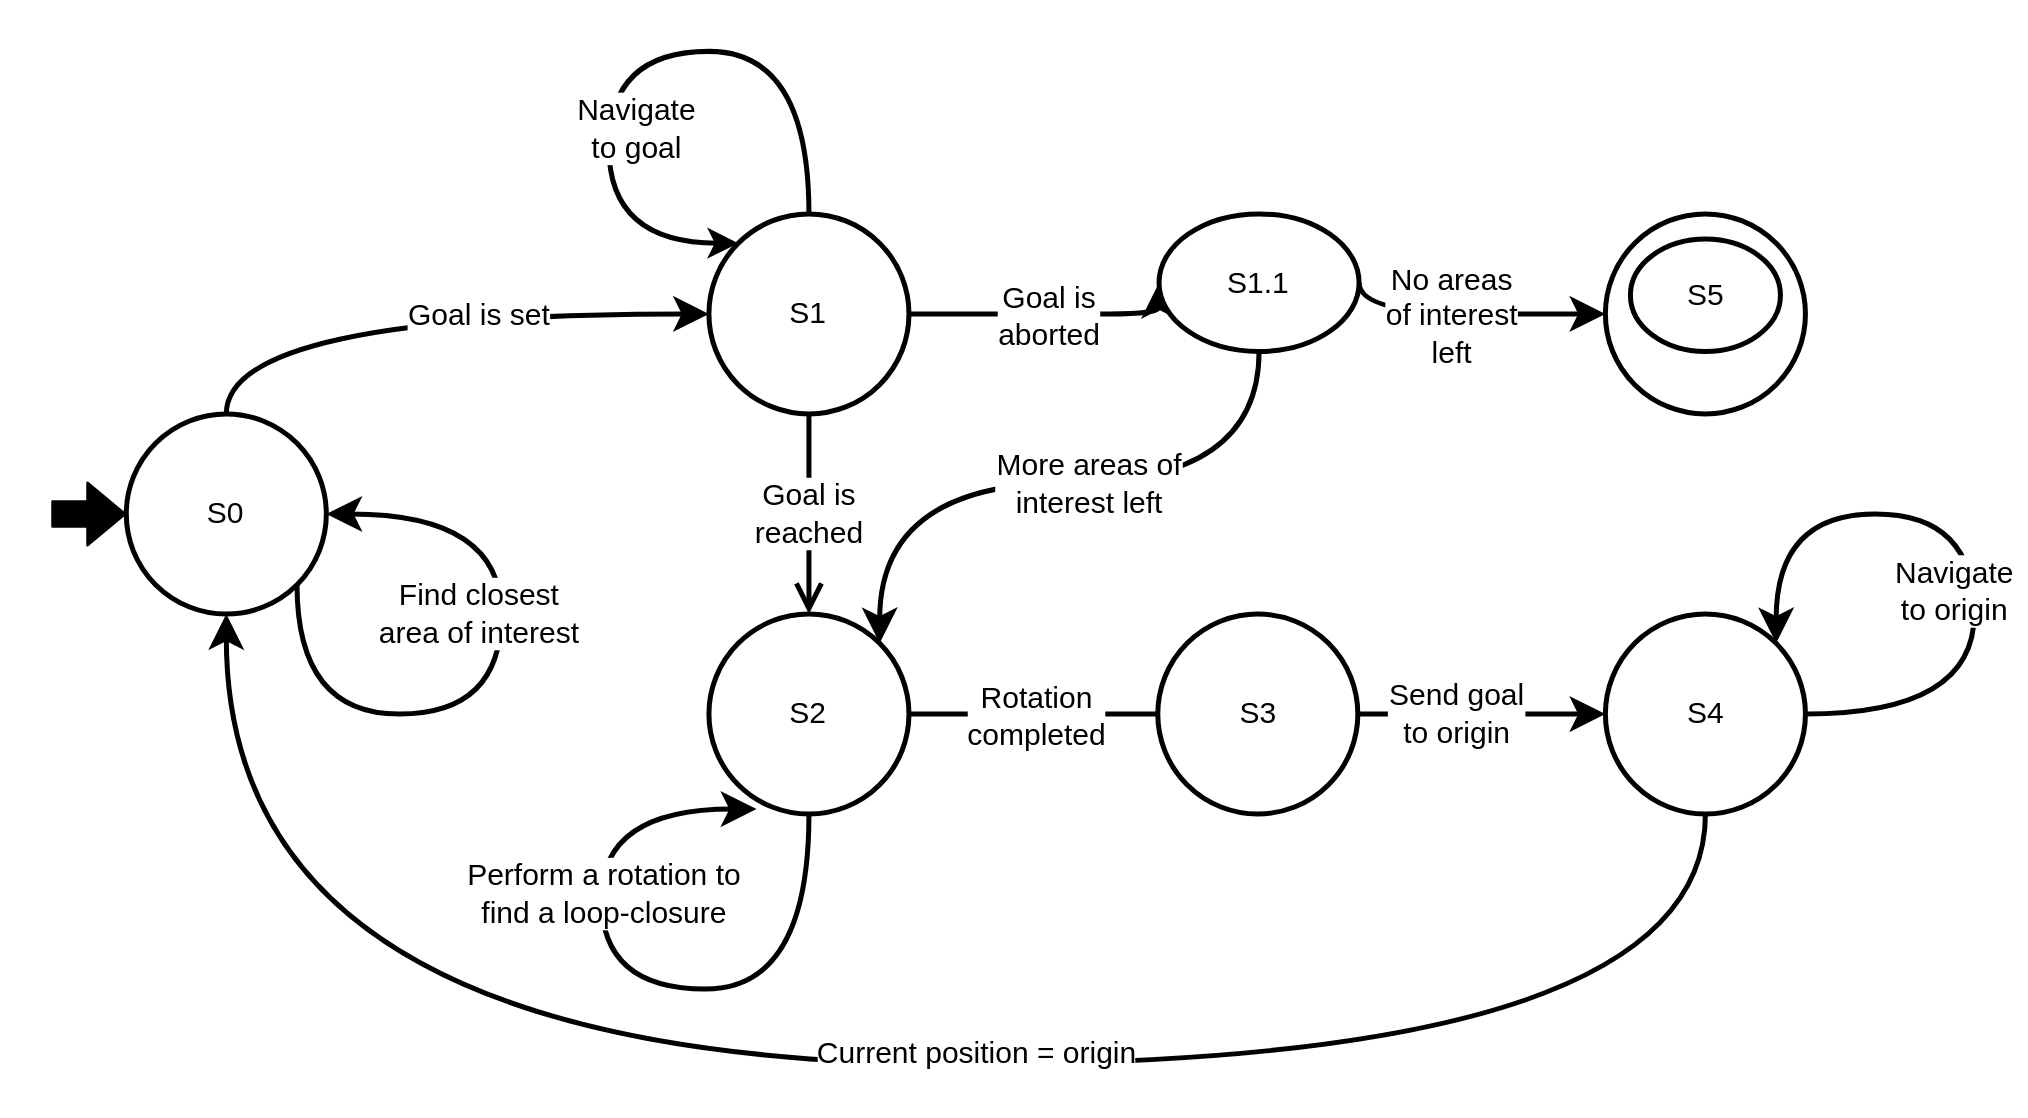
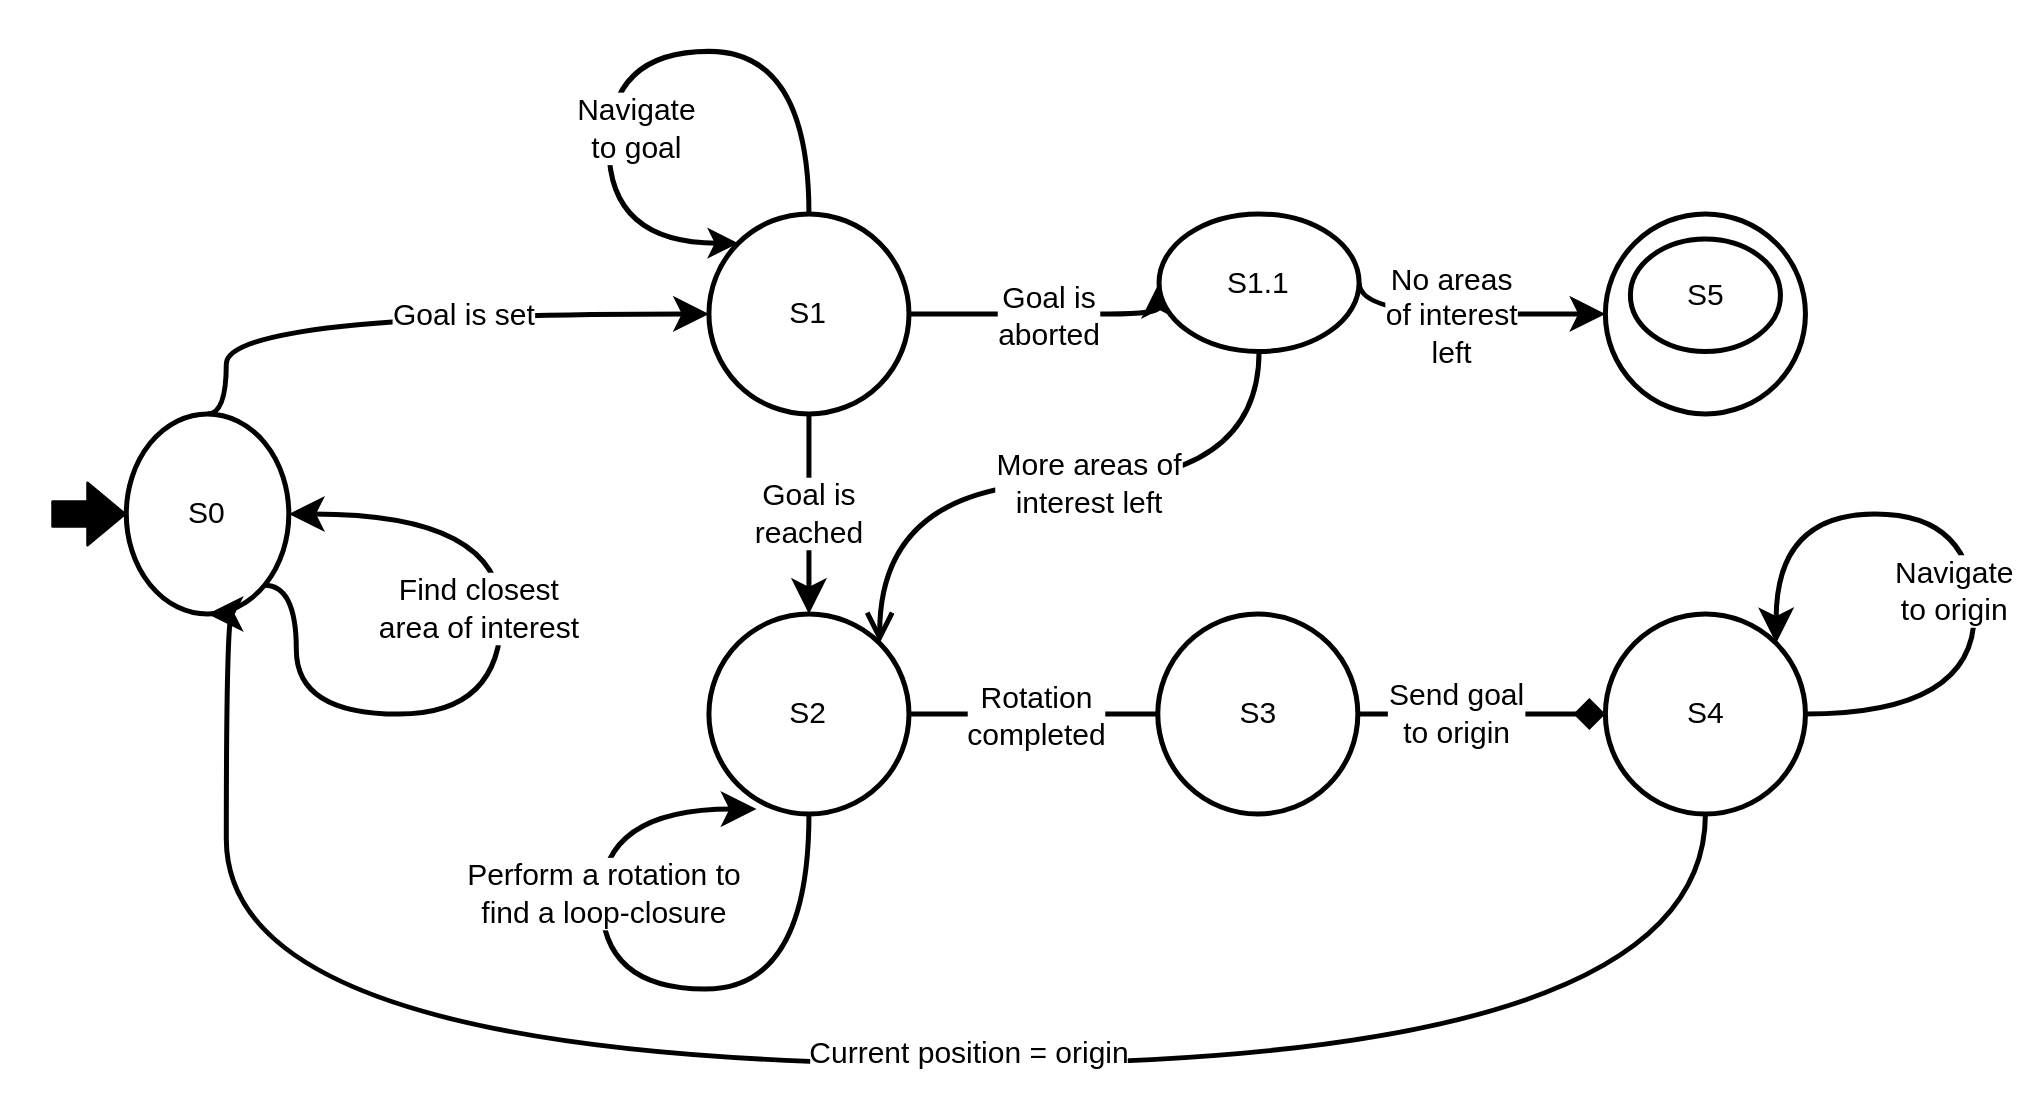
  <mxCell id="0" />
  <mxCell id="1" parent="0" />
  <mxCell id="2" value="" style="ellipse;whiteSpace=wrap;html=1;aspect=fixed;strokeWidth=2;" parent="1" vertex="1"><mxGeometry x="641.5" y="85" width="80" height="80" as="geometry" /></mxCell>
  <mxCell id="3" style="edgeStyle=orthogonalEdgeStyle;orthogonalLoop=1;jettySize=auto;html=1;exitX=0.5;exitY=0;exitDx=0;exitDy=0;entryX=0;entryY=0.5;entryDx=0;entryDy=0;curved=1;endSize=8;strokeWidth=2;" parent="1" source="5" target="10" edge="1"><mxGeometry relative="1" as="geometry"><mxPoint x="260" y="310" as="sourcePoint" /><Array as="points"><mxPoint x="90" y="125" /></Array></mxGeometry></mxCell>
  <mxCell id="4" value="Goal is set" style="text;html=1;resizable=0;points=[];align=center;verticalAlign=middle;labelBackgroundColor=#ffffff;" parent="3" vertex="1" connectable="0"><mxGeometry x="-0.452" y="-20" relative="1" as="geometry"><mxPoint x="76" y="-20" as="offset" /></mxGeometry></mxCell>
- <mxCell id="5" value="S0" style="ellipse;whiteSpace=wrap;html=1;aspect=fixed;strokeWidth=2;" parent="1" vertex="1"><mxGeometry x="50" y="165" width="80" height="80" as="geometry" /></mxCell>
+ <mxCell id="5" value="S0" style="ellipse;whiteSpace=wrap;html=1;aspect=fixed;strokeWidth=2;" parent="1" vertex="1"><mxGeometry x="50" y="165" width="65" height="80" as="geometry" /></mxCell>
  <mxCell id="6" value="S5" style="ellipse;whiteSpace=wrap;html=1;aspect=fixed;strokeWidth=2;" parent="1" vertex="1"><mxGeometry x="651.5" y="95" width="60" height="45" as="geometry" /></mxCell>
  <mxCell id="7" value="" style="edgeStyle=orthogonalEdgeStyle;curved=1;orthogonalLoop=1;jettySize=auto;html=1;fillColor=#000000;exitX=1;exitY=0.5;exitDx=0;exitDy=0;entryX=0;entryY=0.5;entryDx=0;entryDy=0;endSize=8;strokeWidth=2;" parent="1" source="10" target="15" edge="1"><mxGeometry relative="1" as="geometry"><Array as="points"><mxPoint x="423" y="125" /><mxPoint x="423" y="125" /></Array></mxGeometry></mxCell>
  <mxCell id="8" value="Goal is&lt;br&gt;aborted" style="text;html=1;resizable=0;points=[];align=center;verticalAlign=middle;labelBackgroundColor=#ffffff;" parent="7" vertex="1" connectable="0"><mxGeometry x="-0.2" y="-3" relative="1" as="geometry"><mxPoint x="10" y="-3" as="offset" /></mxGeometry></mxCell>
- <mxCell id="9" value="&lt;font style=&quot;font-size: 12px&quot;&gt;Goal is&lt;br&gt;reached&lt;br&gt;&lt;/font&gt;" style="edgeStyle=orthogonalEdgeStyle;curved=1;orthogonalLoop=1;jettySize=auto;html=1;startArrow=none;startFill=0;endArrow=open;endFill=1;fillColor=#000000;endSize=8;strokeWidth=2;" parent="1" source="10" target="23" edge="1"><mxGeometry relative="1" as="geometry"><Array as="points"><mxPoint x="323" y="225" /><mxPoint x="323" y="225" /></Array></mxGeometry></mxCell>
+ <mxCell id="9" value="&lt;font style=&quot;font-size: 12px&quot;&gt;Goal is&lt;br&gt;reached&lt;br&gt;&lt;/font&gt;" style="edgeStyle=orthogonalEdgeStyle;curved=1;orthogonalLoop=1;jettySize=auto;html=1;startArrow=none;startFill=0;endArrow=classic;endFill=1;fillColor=#000000;endSize=8;strokeWidth=2;" parent="1" source="10" target="23" edge="1"><mxGeometry relative="1" as="geometry"><Array as="points"><mxPoint x="323" y="225" /><mxPoint x="323" y="225" /></Array></mxGeometry></mxCell>
  <mxCell id="10" value="S1" style="ellipse;whiteSpace=wrap;html=1;aspect=fixed;strokeWidth=2;" parent="1" vertex="1"><mxGeometry x="283" y="85" width="80" height="80" as="geometry" /></mxCell>
  <mxCell id="11" style="edgeStyle=orthogonalEdgeStyle;curved=1;orthogonalLoop=1;jettySize=auto;html=1;entryX=0;entryY=0.5;entryDx=0;entryDy=0;fillColor=#000000;exitX=1;exitY=0.5;exitDx=0;exitDy=0;endSize=8;strokeWidth=2;" parent="1" source="15" target="2" edge="1"><mxGeometry relative="1" as="geometry"><Array as="points"><mxPoint x="640" y="125" /><mxPoint x="640" y="125" /></Array><mxPoint x="590" y="115" as="sourcePoint" /></mxGeometry></mxCell>
  <mxCell id="12" value="&lt;div&gt;No areas&lt;br&gt;of interest&lt;br&gt;left&lt;/div&gt;" style="text;html=1;resizable=0;points=[];align=center;verticalAlign=middle;labelBackgroundColor=#ffffff;" parent="11" vertex="1" connectable="0"><mxGeometry x="-0.041" y="3" relative="1" as="geometry"><mxPoint x="-4" y="3" as="offset" /></mxGeometry></mxCell>
- <mxCell id="13" style="edgeStyle=orthogonalEdgeStyle;orthogonalLoop=1;jettySize=auto;html=1;exitX=0.5;exitY=1;exitDx=0;exitDy=0;entryX=1;entryY=0;entryDx=0;entryDy=0;curved=1;endSize=8;strokeWidth=2;" edge="1" parent="1" source="15" target="23"><mxGeometry relative="1" as="geometry" /></mxCell>
+ <mxCell id="13" style="edgeStyle=orthogonalEdgeStyle;orthogonalLoop=1;jettySize=auto;html=1;exitX=0.5;exitY=1;exitDx=0;exitDy=0;entryX=1;entryY=0;entryDx=0;entryDy=0;curved=1;endSize=8;strokeWidth=2;endArrow=open;" edge="1" parent="1" source="15" target="23"><mxGeometry relative="1" as="geometry" /></mxCell>
  <mxCell id="14" value="More areas of&lt;br&gt;interest left" style="text;html=1;align=center;verticalAlign=middle;resizable=0;points=[];;labelBackgroundColor=#ffffff;" vertex="1" connectable="0" parent="13"><mxGeometry x="-0.281" y="20" relative="1" as="geometry"><mxPoint x="-25" y="-20" as="offset" /></mxGeometry></mxCell>
  <mxCell id="15" value="S1.1" style="ellipse;whiteSpace=wrap;html=1;aspect=fixed;strokeWidth=2;" parent="1" vertex="1"><mxGeometry x="463" y="85" width="80" height="55" as="geometry" /></mxCell>
  <mxCell id="16" style="edgeStyle=orthogonalEdgeStyle;curved=1;orthogonalLoop=1;jettySize=auto;html=1;exitX=1;exitY=1;exitDx=0;exitDy=0;entryX=1;entryY=0.5;entryDx=0;entryDy=0;endSize=8;strokeWidth=2;" parent="1" source="5" target="5" edge="1"><mxGeometry relative="1" as="geometry"><Array as="points"><mxPoint x="118" y="285" /><mxPoint x="200" y="285" /><mxPoint x="200" y="205" /></Array></mxGeometry></mxCell>
  <mxCell id="17" value="Find closest&lt;br&gt;area of interest" style="text;html=1;resizable=0;points=[];align=center;verticalAlign=middle;labelBackgroundColor=#ffffff;" parent="16" vertex="1" connectable="0"><mxGeometry x="0.087" y="4" relative="1" as="geometry"><mxPoint x="-6" y="-20" as="offset" /></mxGeometry></mxCell>
  <mxCell id="18" style="edgeStyle=orthogonalEdgeStyle;curved=1;orthogonalLoop=1;jettySize=auto;html=1;exitX=0;exitY=0;exitDx=0;exitDy=0;entryX=0.5;entryY=0;entryDx=0;entryDy=0;startArrow=classic;startFill=1;endArrow=none;endFill=0;endSize=8;strokeWidth=2;" parent="1" source="10" target="10" edge="1"><mxGeometry relative="1" as="geometry"><Array as="points"><mxPoint x="243" y="97" /><mxPoint x="243" y="20" /><mxPoint x="323" y="20" /></Array></mxGeometry></mxCell>
  <mxCell id="19" value="Navigate&lt;br&gt;to goal" style="text;html=1;resizable=0;points=[];align=center;verticalAlign=middle;labelBackgroundColor=#ffffff;" parent="18" vertex="1" connectable="0"><mxGeometry x="-0.034" y="-9" relative="1" as="geometry"><mxPoint x="7" y="21" as="offset" /></mxGeometry></mxCell>
  <mxCell id="20" value="" style="shape=flexArrow;endArrow=classic;html=1;entryX=0;entryY=0.5;entryDx=0;entryDy=0;endWidth=14;endSize=4.67;fillColor=#000000;" parent="1" target="5" edge="1"><mxGeometry width="50" height="50" relative="1" as="geometry"><mxPoint x="20" y="205" as="sourcePoint" /><mxPoint x="-30" y="205" as="targetPoint" /></mxGeometry></mxCell>
  <mxCell id="21" value="" style="edgeStyle=orthogonalEdgeStyle;curved=1;orthogonalLoop=1;jettySize=auto;html=1;startArrow=none;startFill=0;endArrow=none;endFill=1;fillColor=#000000;entryX=0;entryY=0.5;entryDx=0;entryDy=0;endSize=8;strokeWidth=2;" parent="1" source="23" target="33" edge="1"><mxGeometry relative="1" as="geometry"><mxPoint x="450" y="285" as="targetPoint" /></mxGeometry></mxCell>
  <mxCell id="22" value="Rotation&lt;br&gt;completed" style="text;html=1;resizable=0;points=[];align=center;verticalAlign=middle;labelBackgroundColor=#ffffff;" parent="21" vertex="1" connectable="0"><mxGeometry x="-0.26" y="-4" relative="1" as="geometry"><mxPoint x="13" y="-4" as="offset" /></mxGeometry></mxCell>
  <mxCell id="23" value="S2" style="ellipse;whiteSpace=wrap;html=1;aspect=fixed;strokeWidth=2;" parent="1" vertex="1"><mxGeometry x="283" y="245" width="80" height="80" as="geometry" /></mxCell>
  <mxCell id="24" style="edgeStyle=orthogonalEdgeStyle;curved=1;orthogonalLoop=1;jettySize=auto;html=1;exitX=0.5;exitY=1;exitDx=0;exitDy=0;entryX=0.5;entryY=1;entryDx=0;entryDy=0;startArrow=none;startFill=0;endArrow=classic;endFill=1;fillColor=#000000;endSize=8;strokeWidth=2;" parent="1" source="26" target="5" edge="1"><mxGeometry relative="1" as="geometry"><Array as="points"><mxPoint x="682" y="425" /><mxPoint x="90" y="425" /></Array></mxGeometry></mxCell>
  <mxCell id="25" value="&lt;div&gt;Current position = origin&lt;/div&gt;" style="text;html=1;resizable=0;points=[];align=center;verticalAlign=middle;labelBackgroundColor=#ffffff;" parent="24" vertex="1" connectable="0"><mxGeometry x="-0.195" relative="1" as="geometry"><mxPoint x="-41" y="-5" as="offset" /></mxGeometry></mxCell>
  <mxCell id="26" value="S4" style="ellipse;whiteSpace=wrap;html=1;aspect=fixed;strokeWidth=2;" parent="1" vertex="1"><mxGeometry x="641.5" y="245" width="80" height="80" as="geometry" /></mxCell>
  <mxCell id="27" style="edgeStyle=orthogonalEdgeStyle;curved=1;orthogonalLoop=1;jettySize=auto;html=1;exitX=0.5;exitY=1;exitDx=0;exitDy=0;entryX=0.238;entryY=0.975;entryDx=0;entryDy=0;entryPerimeter=0;startArrow=none;startFill=0;endArrow=classic;endFill=1;fillColor=#000000;endSize=8;strokeWidth=2;" parent="1" source="23" target="23" edge="1"><mxGeometry relative="1" as="geometry"><Array as="points"><mxPoint x="323" y="395" /><mxPoint x="240" y="395" /><mxPoint x="240" y="323" /></Array></mxGeometry></mxCell>
  <mxCell id="28" value="Perform a rotation to&lt;br&gt;find a loop-closure" style="text;html=1;resizable=0;points=[];align=center;verticalAlign=middle;labelBackgroundColor=#ffffff;" parent="27" vertex="1" connectable="0"><mxGeometry x="-0.53" y="-25" relative="1" as="geometry"><mxPoint x="-58" y="-36" as="offset" /></mxGeometry></mxCell>
  <mxCell id="29" style="edgeStyle=orthogonalEdgeStyle;curved=1;orthogonalLoop=1;jettySize=auto;html=1;exitX=1;exitY=0.5;exitDx=0;exitDy=0;entryX=1;entryY=0;entryDx=0;entryDy=0;startArrow=none;startFill=0;endArrow=classic;endFill=1;fillColor=#000000;endSize=8;strokeWidth=2;" parent="1" source="26" target="26" edge="1"><mxGeometry relative="1" as="geometry"><Array as="points"><mxPoint x="789" y="285" /><mxPoint x="789" y="205" /><mxPoint x="710" y="205" /></Array></mxGeometry></mxCell>
  <mxCell id="30" value="Navigate&lt;br&gt;to origin" style="text;html=1;resizable=0;points=[];align=center;verticalAlign=middle;labelBackgroundColor=#ffffff;" parent="29" vertex="1" connectable="0"><mxGeometry x="0.014" y="11" relative="1" as="geometry"><mxPoint x="2" y="24" as="offset" /></mxGeometry></mxCell>
- <mxCell id="31" style="edgeStyle=orthogonalEdgeStyle;curved=1;orthogonalLoop=1;jettySize=auto;html=1;exitX=1;exitY=0.5;exitDx=0;exitDy=0;entryX=0;entryY=0.5;entryDx=0;entryDy=0;endSize=8;strokeWidth=2;" edge="1" parent="1" source="33" target="26"><mxGeometry relative="1" as="geometry" /></mxCell>
+ <mxCell id="31" style="edgeStyle=orthogonalEdgeStyle;curved=1;orthogonalLoop=1;jettySize=auto;html=1;exitX=1;exitY=0.5;exitDx=0;exitDy=0;entryX=0;entryY=0.5;entryDx=0;entryDy=0;endSize=8;strokeWidth=2;endArrow=diamond;" edge="1" parent="1" source="33" target="26"><mxGeometry relative="1" as="geometry" /></mxCell>
  <mxCell id="32" value="Send goal&lt;br&gt;to origin" style="text;html=1;align=center;verticalAlign=middle;resizable=0;points=[];;labelBackgroundColor=#ffffff;" vertex="1" connectable="0" parent="31"><mxGeometry x="-0.212" y="1" relative="1" as="geometry"><mxPoint as="offset" /></mxGeometry></mxCell>
  <mxCell id="33" value="S3" style="ellipse;whiteSpace=wrap;html=1;aspect=fixed;strokeWidth=2;" vertex="1" parent="1"><mxGeometry x="462.5" y="245" width="80" height="80" as="geometry" /></mxCell>
